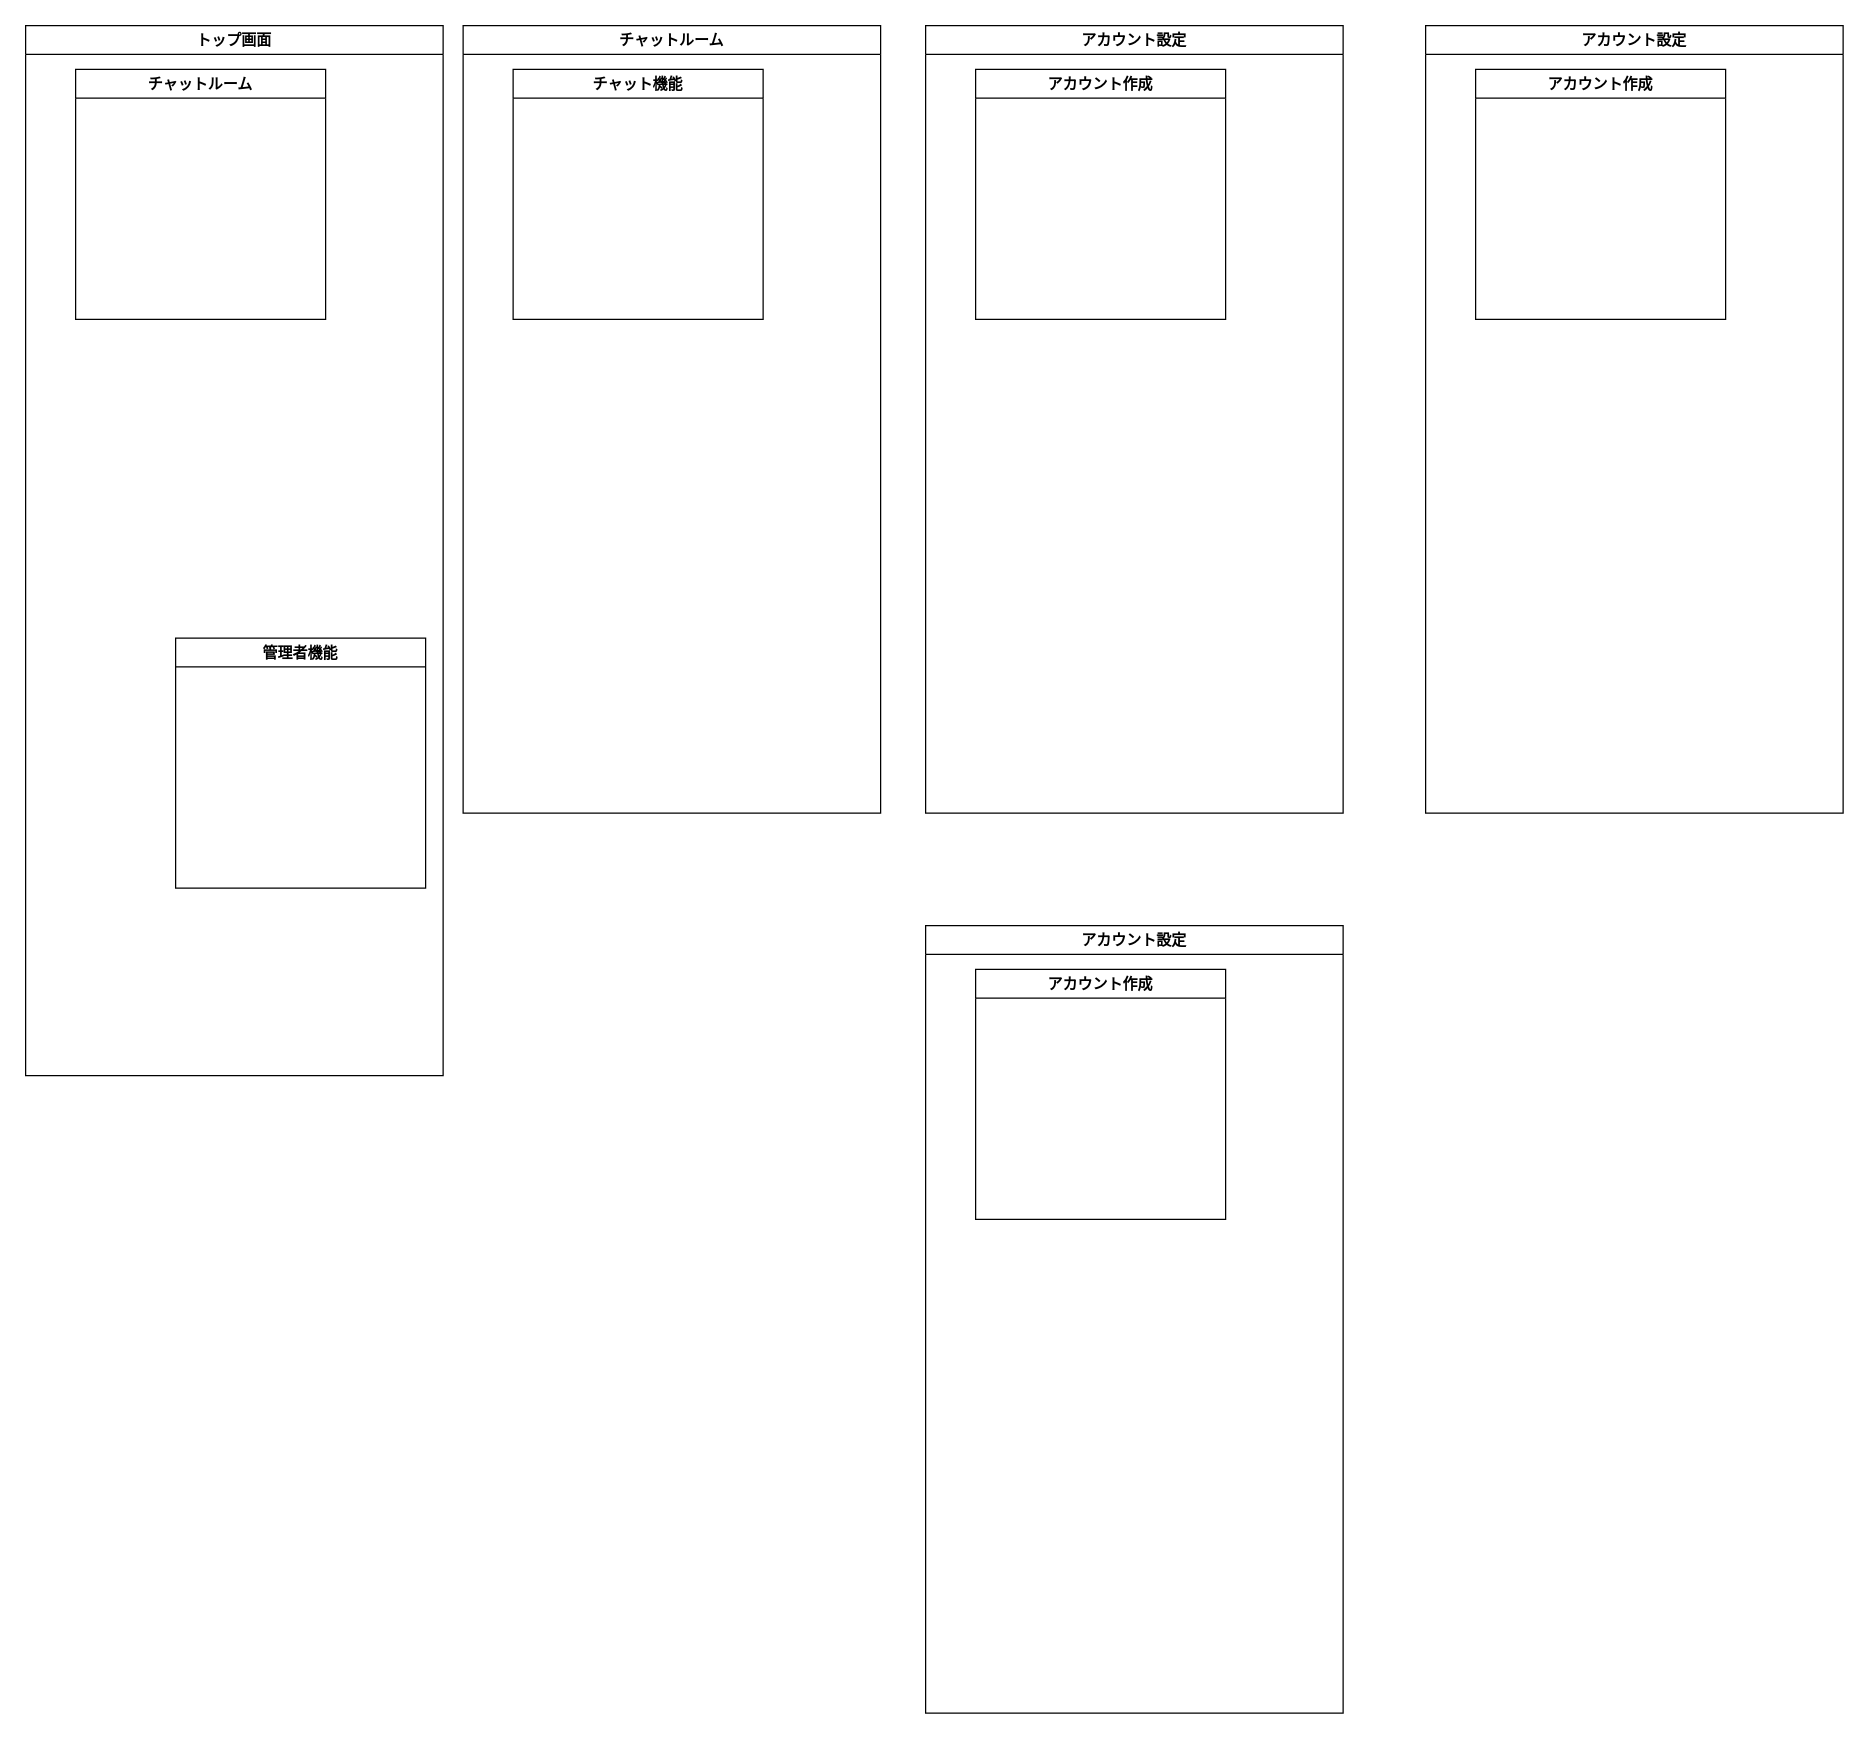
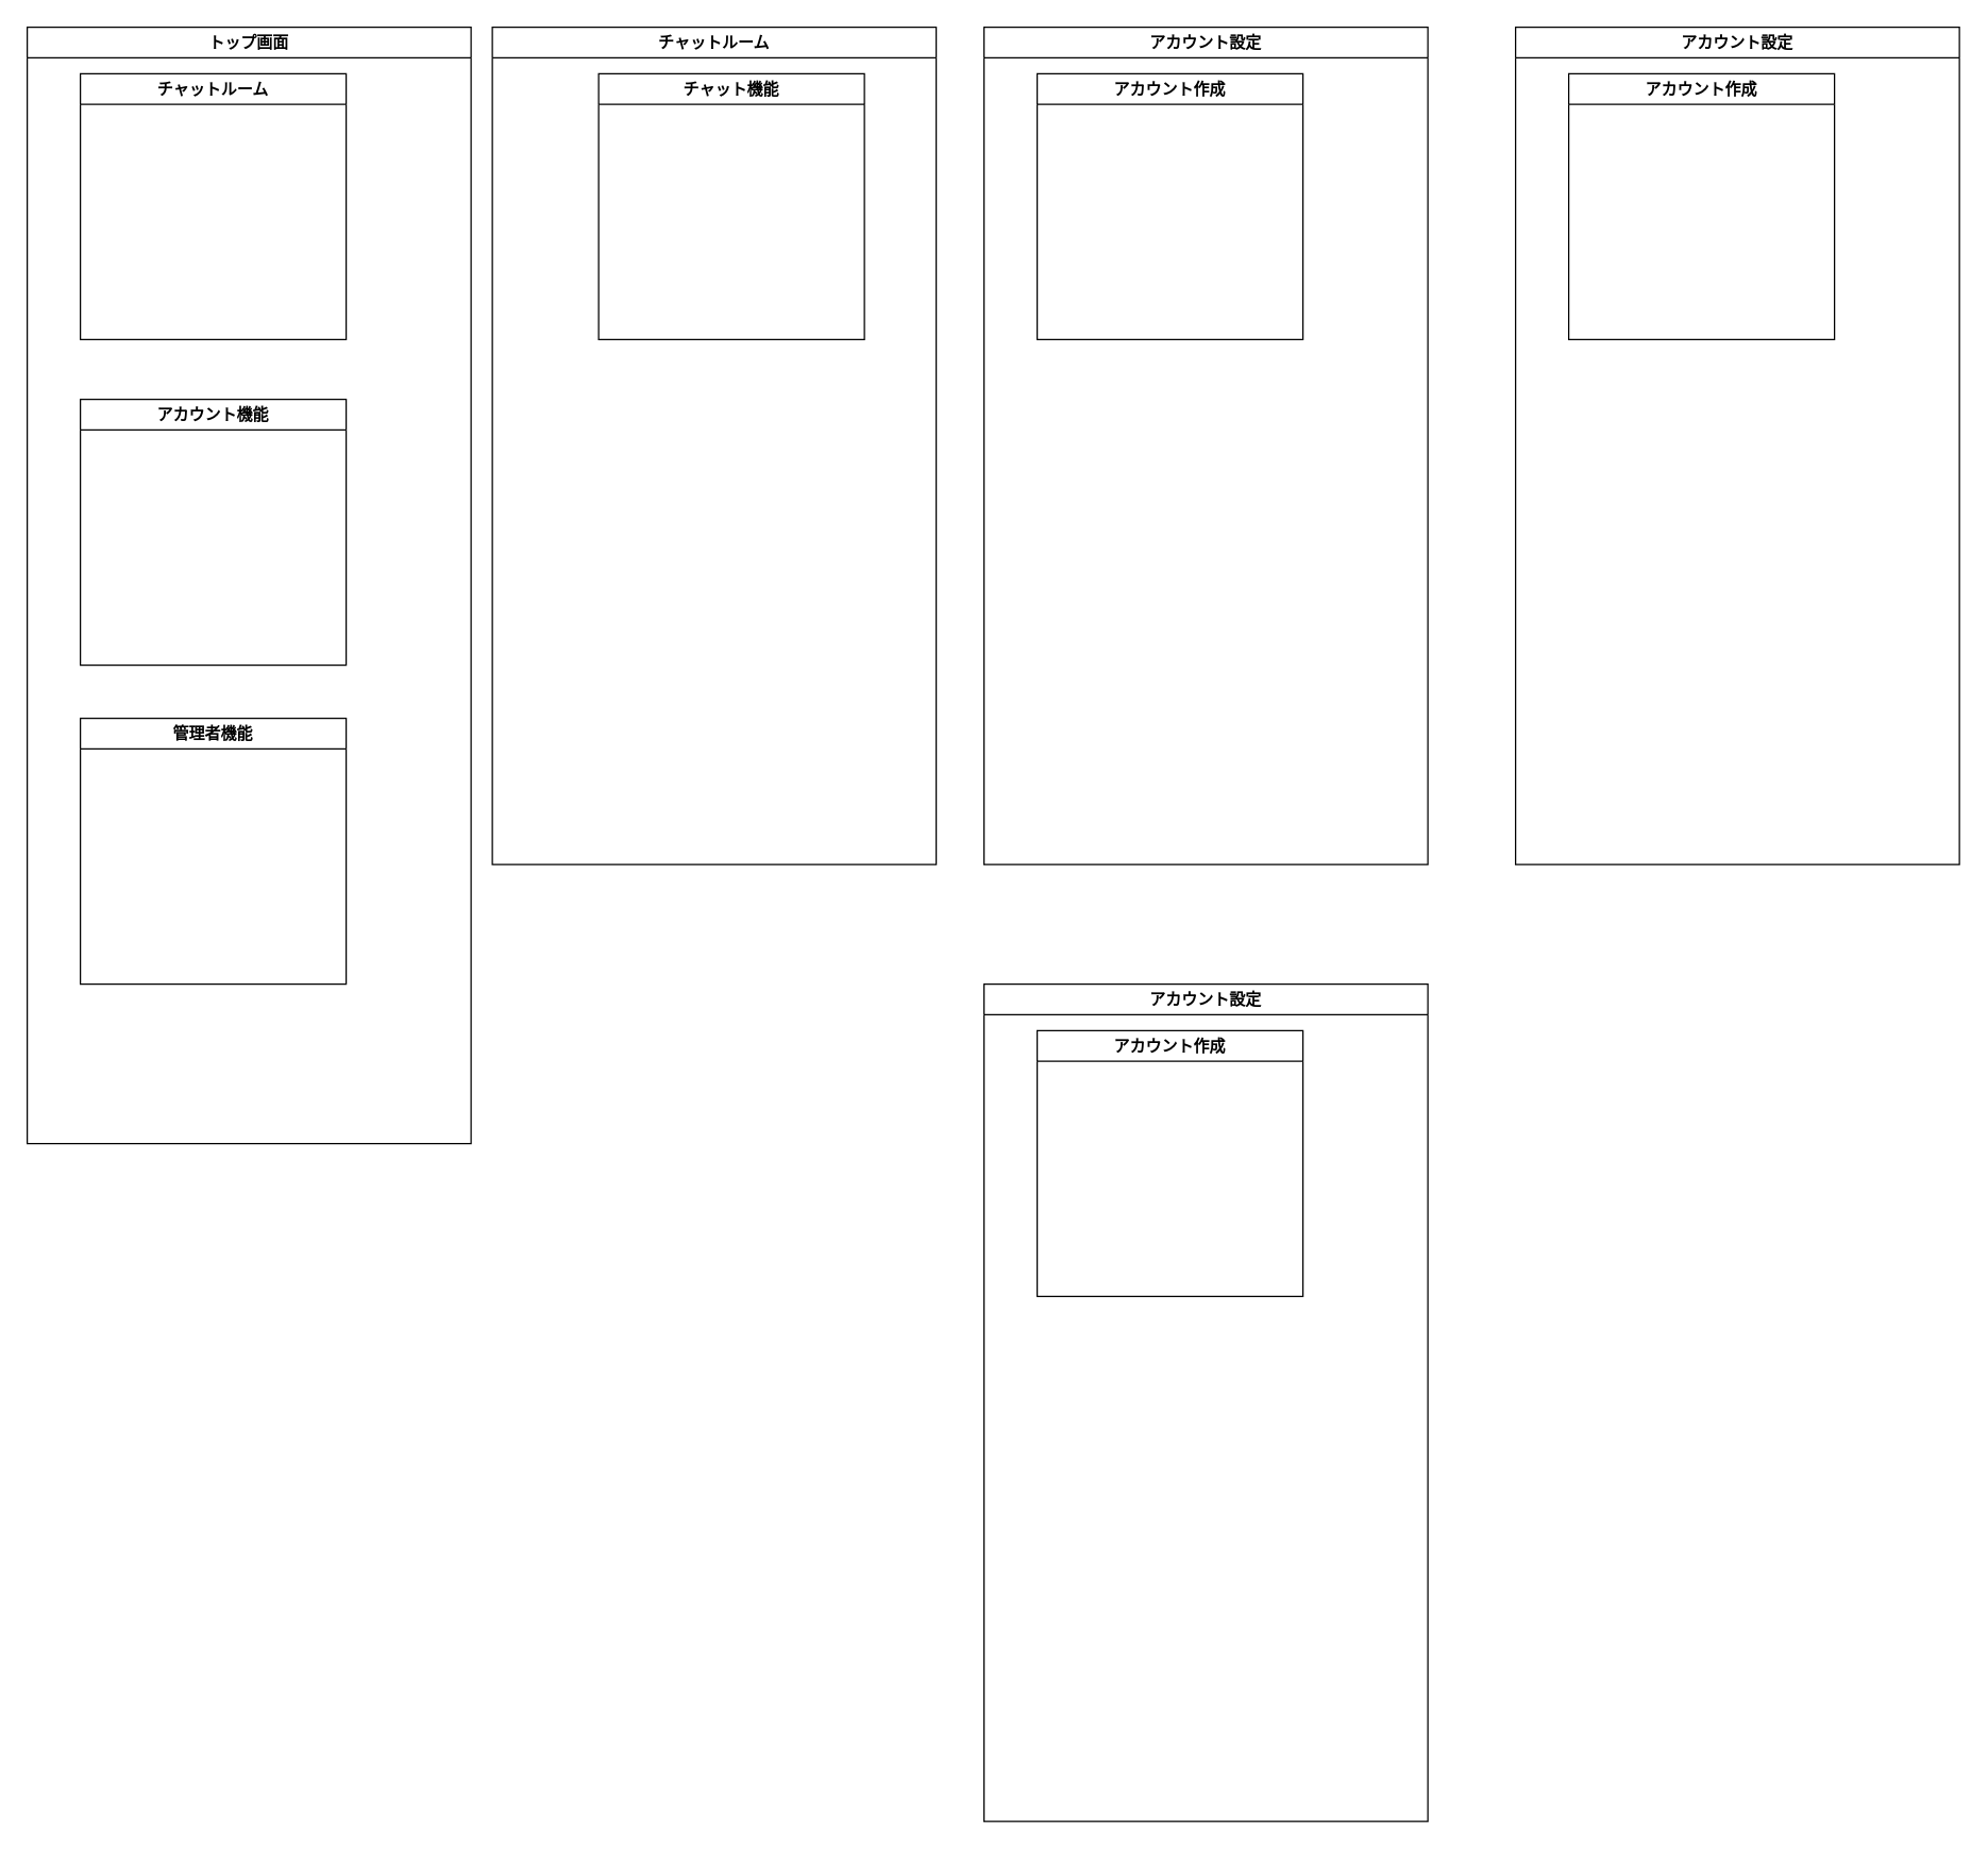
  <mxCell id="0" />
  <mxCell id="1" parent="0" />
  <mxCell id="2" value="トップ画面" style="swimlane;whiteSpace=wrap;html=1;" vertex="1" parent="1"><mxGeometry x="20" y="20" width="334" height="840" as="geometry" /></mxCell>
  <mxCell id="3" value="チャットルーム" style="swimlane;whiteSpace=wrap;html=1;" vertex="1" parent="2"><mxGeometry x="40" y="35" width="200" height="200" as="geometry" /></mxCell>
- <mxCell id="5" value="管理者機能" style="swimlane;whiteSpace=wrap;html=1;" vertex="1" parent="2"><mxGeometry x="120" y="490" width="200" height="200" as="geometry" /></mxCell>
+ <mxCell id="4" value="アカウント機能" style="swimlane;whiteSpace=wrap;html=1;" vertex="1" parent="2"><mxGeometry x="40" y="280" width="200" height="200" as="geometry" /></mxCell>
+ <mxCell id="5" value="管理者機能" style="swimlane;whiteSpace=wrap;html=1;" vertex="1" parent="2"><mxGeometry x="40" y="520" width="200" height="200" as="geometry" /></mxCell>
  <mxCell id="6" value="チャットルーム" style="swimlane;whiteSpace=wrap;html=1;" vertex="1" parent="1"><mxGeometry x="370" y="20" width="334" height="630" as="geometry" /></mxCell>
- <mxCell id="7" value="チャット機能" style="swimlane;whiteSpace=wrap;html=1;" vertex="1" parent="6"><mxGeometry x="40" y="35" width="200" height="200" as="geometry" /></mxCell>
+ <mxCell id="7" value="チャット機能" style="swimlane;whiteSpace=wrap;html=1;" vertex="1" parent="6"><mxGeometry x="80" y="35" width="200" height="200" as="geometry" /></mxCell>
  <mxCell id="8" value="アカウント設定" style="swimlane;whiteSpace=wrap;html=1;" vertex="1" parent="1"><mxGeometry x="740" y="20" width="334" height="630" as="geometry" /></mxCell>
  <mxCell id="9" value="アカウント作成" style="swimlane;whiteSpace=wrap;html=1;" vertex="1" parent="8"><mxGeometry x="40" y="35" width="200" height="200" as="geometry" /></mxCell>
  <mxCell id="10" value="アカウント設定" style="swimlane;whiteSpace=wrap;html=1;" vertex="1" parent="1"><mxGeometry x="1140" y="20" width="334" height="630" as="geometry" /></mxCell>
  <mxCell id="11" value="アカウント作成" style="swimlane;whiteSpace=wrap;html=1;" vertex="1" parent="10"><mxGeometry x="40" y="35" width="200" height="200" as="geometry" /></mxCell>
  <mxCell id="12" value="アカウント設定" style="swimlane;whiteSpace=wrap;html=1;" vertex="1" parent="1"><mxGeometry x="740" y="740" width="334" height="630" as="geometry" /></mxCell>
  <mxCell id="13" value="アカウント作成" style="swimlane;whiteSpace=wrap;html=1;" vertex="1" parent="12"><mxGeometry x="40" y="35" width="200" height="200" as="geometry" /></mxCell>
